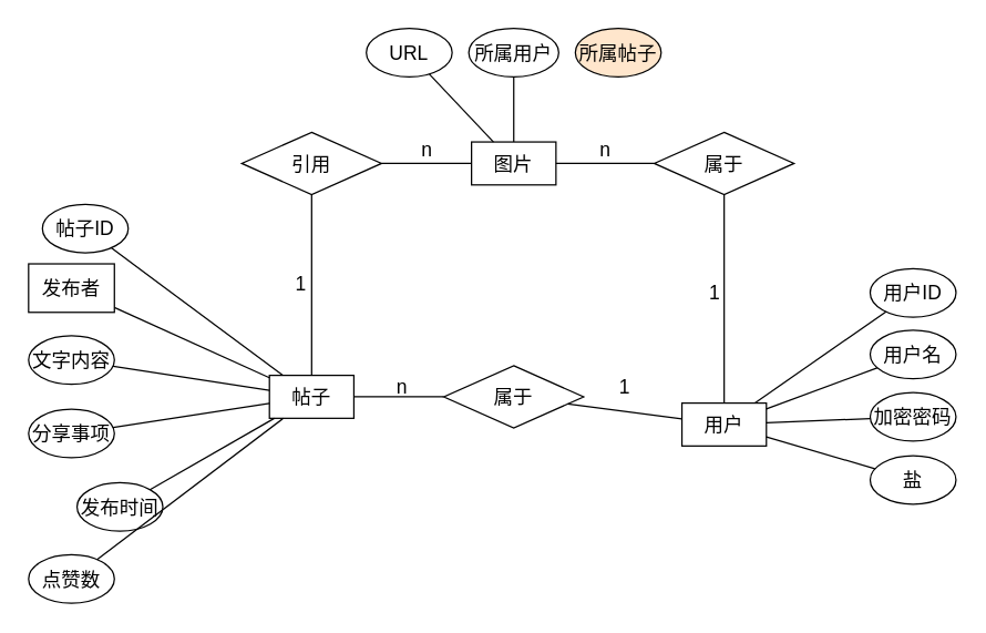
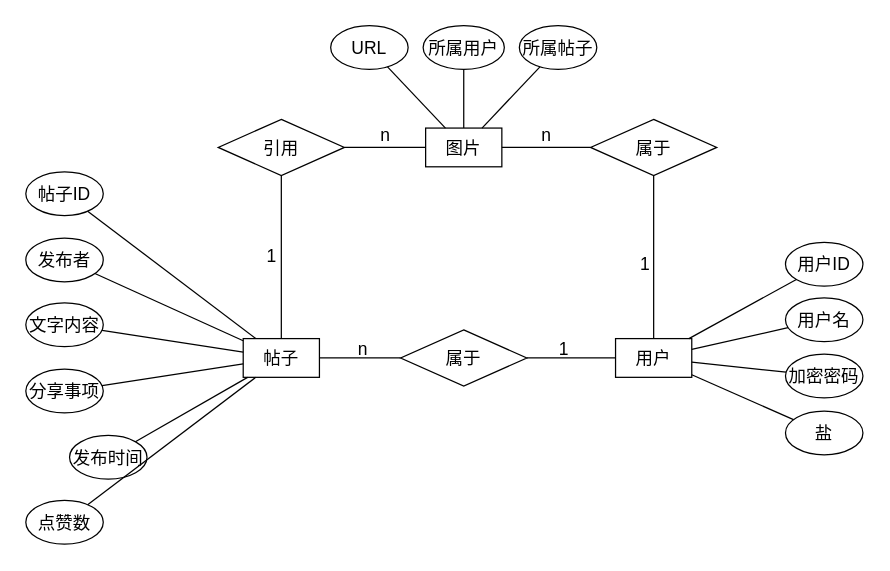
  <mxCell id="0" />
  <mxCell id="1" parent="0" />
  <mxCell id="2" value="n" style="text;html=1;strokeColor=none;fillColor=none;align=center;verticalAlign=middle;whiteSpace=wrap;rounded=0;fontSize=14;" parent="1" vertex="1"><mxGeometry x="260" y="263.5" width="60" height="30" as="geometry" /></mxCell>
- <mxCell id="3" value="用户" style="rounded=0;whiteSpace=wrap;html=1;fontSize=14;" parent="1" vertex="1"><mxGeometry x="492" y="290.5" width="61" height="31" as="geometry" /></mxCell>
+ <mxCell id="3" value="用户" style="rounded=0;whiteSpace=wrap;html=1;fontSize=14;" parent="1" vertex="1"><mxGeometry x="492" y="270.5" width="61" height="31" as="geometry" /></mxCell>
  <mxCell id="4" value="用户ID" style="ellipse;whiteSpace=wrap;html=1;fontSize=14;" parent="1" vertex="1"><mxGeometry x="628" y="193.5" width="62" height="35" as="geometry" /></mxCell>
  <mxCell id="5" value="用户名" style="ellipse;whiteSpace=wrap;html=1;fontSize=14;" parent="1" vertex="1"><mxGeometry x="628" y="238" width="62" height="35" as="geometry" /></mxCell>
  <mxCell id="6" value="加密密码" style="ellipse;whiteSpace=wrap;html=1;fontSize=14;" parent="1" vertex="1"><mxGeometry x="628" y="283" width="62" height="35" as="geometry" /></mxCell>
  <mxCell id="7" value="盐" style="ellipse;whiteSpace=wrap;html=1;fontSize=14;" parent="1" vertex="1"><mxGeometry x="628" y="328.5" width="62" height="35" as="geometry" /></mxCell>
  <mxCell id="8" value="" style="endArrow=none;html=1;rounded=0;fontSize=14;" parent="1" source="4" target="3" edge="1"><mxGeometry width="50" height="50" relative="1" as="geometry"><mxPoint x="459" y="332.5" as="sourcePoint" /><mxPoint x="509" y="282.5" as="targetPoint" /></mxGeometry></mxCell>
  <mxCell id="9" value="" style="endArrow=none;html=1;rounded=0;fontSize=14;" parent="1" source="5" target="3" edge="1"><mxGeometry width="50" height="50" relative="1" as="geometry"><mxPoint x="429.075" y="381.394" as="sourcePoint" /><mxPoint x="510.443" y="311.5" as="targetPoint" /></mxGeometry></mxCell>
  <mxCell id="10" value="" style="endArrow=none;html=1;rounded=0;fontSize=14;" parent="1" source="6" target="3" edge="1"><mxGeometry width="50" height="50" relative="1" as="geometry"><mxPoint x="499.044" y="378.836" as="sourcePoint" /><mxPoint x="522.998" y="311.5" as="targetPoint" /></mxGeometry></mxCell>
  <mxCell id="11" value="" style="endArrow=none;html=1;rounded=0;fontSize=14;" parent="1" source="7" target="3" edge="1"><mxGeometry width="50" height="50" relative="1" as="geometry"><mxPoint x="566.356" y="379.04" as="sourcePoint" /><mxPoint x="535.553" y="311.5" as="targetPoint" /></mxGeometry></mxCell>
  <mxCell id="12" value="属于" style="rhombus;whiteSpace=wrap;html=1;fontSize=14;" parent="1" vertex="1"><mxGeometry x="320" y="263.5" width="101" height="45" as="geometry" /></mxCell>
  <mxCell id="13" value="" style="endArrow=none;html=1;rounded=0;fontSize=14;" parent="1" source="12" target="3" edge="1"><mxGeometry width="50" height="50" relative="1" as="geometry"><mxPoint x="410" y="264.5" as="sourcePoint" /><mxPoint x="460" y="214.5" as="targetPoint" /></mxGeometry></mxCell>
  <mxCell id="14" value="" style="endArrow=none;html=1;rounded=0;startArrow=none;fontSize=14;" parent="1" source="16" target="12" edge="1"><mxGeometry width="50" height="50" relative="1" as="geometry"><mxPoint x="258" y="286" as="sourcePoint" /><mxPoint x="383" y="285.5" as="targetPoint" /></mxGeometry></mxCell>
  <mxCell id="15" value="1" style="text;html=1;strokeColor=none;fillColor=none;align=center;verticalAlign=middle;whiteSpace=wrap;rounded=0;fontSize=14;" parent="1" vertex="1"><mxGeometry x="421" y="263.5" width="60" height="30" as="geometry" /></mxCell>
  <mxCell id="16" value="帖子" style="rounded=0;whiteSpace=wrap;html=1;fontSize=14;" parent="1" vertex="1"><mxGeometry x="194" y="270.5" width="61" height="31" as="geometry" /></mxCell>
- <mxCell id="17" value="帖子ID" style="ellipse;whiteSpace=wrap;html=1;fontSize=14;" parent="1" vertex="1"><mxGeometry x="30" y="147" width="62" height="35" as="geometry" /></mxCell>
- <mxCell id="18" value="发布者" style="whiteSpace=wrap;html=1;fontSize=14;rounded=0;" parent="1" vertex="1"><mxGeometry x="20" y="190" width="62" height="35" as="geometry" /></mxCell>
+ <mxCell id="17" value="帖子ID" style="ellipse;whiteSpace=wrap;html=1;fontSize=14;" parent="1" vertex="1"><mxGeometry x="20" y="137" width="62" height="35" as="geometry" /></mxCell>
+ <mxCell id="18" value="发布者" style="ellipse;whiteSpace=wrap;html=1;fontSize=14;" parent="1" vertex="1"><mxGeometry x="20" y="190" width="62" height="35" as="geometry" /></mxCell>
  <mxCell id="19" value="文字内容" style="ellipse;whiteSpace=wrap;html=1;fontSize=14;" parent="1" vertex="1"><mxGeometry x="20" y="242" width="62" height="35" as="geometry" /></mxCell>
  <mxCell id="20" value="分享事项" style="ellipse;whiteSpace=wrap;html=1;fontSize=14;" parent="1" vertex="1"><mxGeometry x="20" y="295" width="62" height="35" as="geometry" /></mxCell>
  <mxCell id="21" value="发布时间" style="ellipse;whiteSpace=wrap;html=1;fontSize=14;" parent="1" vertex="1"><mxGeometry x="55" y="348" width="62" height="35" as="geometry" /></mxCell>
  <mxCell id="22" value="点赞数" style="ellipse;whiteSpace=wrap;html=1;fontSize=14;" parent="1" vertex="1"><mxGeometry x="20" y="400" width="62" height="35" as="geometry" /></mxCell>
  <mxCell id="23" value="" style="endArrow=none;html=1;rounded=0;fontSize=14;" parent="1" source="17" target="16" edge="1"><mxGeometry width="50" height="50" relative="1" as="geometry"><mxPoint x="451.605" y="381.596" as="sourcePoint" /><mxPoint x="535.822" y="311.5" as="targetPoint" /></mxGeometry></mxCell>
  <mxCell id="24" value="" style="endArrow=none;html=1;rounded=0;fontSize=14;" parent="1" source="18" target="16" edge="1"><mxGeometry width="50" height="50" relative="1" as="geometry"><mxPoint x="79.523" y="178.533" as="sourcePoint" /><mxPoint x="214.049" y="280.5" as="targetPoint" /></mxGeometry></mxCell>
  <mxCell id="25" value="" style="endArrow=none;html=1;rounded=0;fontSize=14;" parent="1" source="19" target="16" edge="1"><mxGeometry width="50" height="50" relative="1" as="geometry"><mxPoint x="85.104" y="228.504" as="sourcePoint" /><mxPoint x="204" y="282.2" as="targetPoint" /></mxGeometry></mxCell>
  <mxCell id="26" value="" style="endArrow=none;html=1;rounded=0;fontSize=14;" parent="1" source="20" target="16" edge="1"><mxGeometry width="50" height="50" relative="1" as="geometry"><mxPoint x="90.932" y="274.055" as="sourcePoint" /><mxPoint x="204" y="291.341" as="targetPoint" /></mxGeometry></mxCell>
  <mxCell id="27" value="" style="endArrow=none;html=1;rounded=0;fontSize=14;" parent="1" source="21" target="16" edge="1"><mxGeometry width="50" height="50" relative="1" as="geometry"><mxPoint x="90.932" y="317.945" as="sourcePoint" /><mxPoint x="204" y="300.659" as="targetPoint" /></mxGeometry></mxCell>
  <mxCell id="28" value="" style="endArrow=none;html=1;rounded=0;fontSize=14;" parent="1" source="22" target="16" edge="1"><mxGeometry width="50" height="50" relative="1" as="geometry"><mxPoint x="85.104" y="364.496" as="sourcePoint" /><mxPoint x="204" y="309.976" as="targetPoint" /></mxGeometry></mxCell>
  <mxCell id="29" value="图片" style="rounded=0;whiteSpace=wrap;html=1;fontSize=14;" parent="1" vertex="1"><mxGeometry x="340" y="102" width="61" height="31" as="geometry" /></mxCell>
  <mxCell id="30" value="URL" style="ellipse;whiteSpace=wrap;html=1;fontSize=14;" parent="1" vertex="1"><mxGeometry x="264" y="20" width="62" height="35" as="geometry" /></mxCell>
  <mxCell id="31" value="所属用户" style="ellipse;whiteSpace=wrap;html=1;fontSize=14;" parent="1" vertex="1"><mxGeometry x="338" y="20" width="65" height="35" as="geometry" /></mxCell>
  <mxCell id="32" value="" style="endArrow=none;html=1;rounded=0;fontSize=14;" parent="1" source="30" target="29" edge="1"><mxGeometry width="50" height="50" relative="1" as="geometry"><mxPoint x="80.559" y="172.517" as="sourcePoint" /><mxPoint x="215.049" y="274.5" as="targetPoint" /></mxGeometry></mxCell>
  <mxCell id="33" value="" style="endArrow=none;html=1;rounded=0;fontSize=14;" parent="1" source="31" target="29" edge="1"><mxGeometry width="50" height="50" relative="1" as="geometry"><mxPoint x="338.537" y="59.151" as="sourcePoint" /><mxPoint x="369.681" y="114" as="targetPoint" /></mxGeometry></mxCell>
  <mxCell id="34" value="属于" style="rhombus;whiteSpace=wrap;html=1;fontSize=14;" parent="1" vertex="1"><mxGeometry x="472" y="95" width="101" height="45" as="geometry" /></mxCell>
  <mxCell id="35" value="引用" style="rhombus;whiteSpace=wrap;html=1;fontSize=14;" parent="1" vertex="1"><mxGeometry x="174" y="95" width="101" height="45" as="geometry" /></mxCell>
  <mxCell id="36" value="" style="endArrow=none;html=1;rounded=0;startArrow=none;fontSize=14;" parent="1" source="35" target="16" edge="1"><mxGeometry width="50" height="50" relative="1" as="geometry"><mxPoint x="228" y="204" as="sourcePoint" /><mxPoint x="293" y="204" as="targetPoint" /></mxGeometry></mxCell>
  <mxCell id="37" value="" style="endArrow=none;html=1;rounded=0;startArrow=none;fontSize=14;" parent="1" source="35" target="29" edge="1"><mxGeometry width="50" height="50" relative="1" as="geometry"><mxPoint x="234.5" y="150" as="sourcePoint" /><mxPoint x="234.5" y="280.5" as="targetPoint" /></mxGeometry></mxCell>
  <mxCell id="38" value="" style="endArrow=none;html=1;rounded=0;startArrow=none;fontSize=14;" parent="1" source="34" target="29" edge="1"><mxGeometry width="50" height="50" relative="1" as="geometry"><mxPoint x="285" y="127.5" as="sourcePoint" /><mxPoint x="350" y="127.5" as="targetPoint" /></mxGeometry></mxCell>
  <mxCell id="39" value="" style="endArrow=none;html=1;rounded=0;startArrow=none;fontSize=14;" parent="1" source="34" target="3" edge="1"><mxGeometry width="50" height="50" relative="1" as="geometry"><mxPoint x="482" y="127.5" as="sourcePoint" /><mxPoint x="411" y="127.5" as="targetPoint" /></mxGeometry></mxCell>
  <mxCell id="40" value="n" style="text;html=1;strokeColor=none;fillColor=none;align=center;verticalAlign=middle;whiteSpace=wrap;rounded=0;fontSize=14;" vertex="1" parent="1"><mxGeometry x="278" y="93" width="60" height="30" as="geometry" /></mxCell>
  <mxCell id="41" value="1" style="text;html=1;strokeColor=none;fillColor=none;align=center;verticalAlign=middle;whiteSpace=wrap;rounded=0;fontSize=14;" vertex="1" parent="1"><mxGeometry x="187" y="190" width="60" height="30" as="geometry" /></mxCell>
  <mxCell id="42" value="1" style="text;html=1;strokeColor=none;fillColor=none;align=center;verticalAlign=middle;whiteSpace=wrap;rounded=0;fontSize=14;" vertex="1" parent="1"><mxGeometry x="486" y="196" width="60" height="30" as="geometry" /></mxCell>
  <mxCell id="43" value="n" style="text;html=1;strokeColor=none;fillColor=none;align=center;verticalAlign=middle;whiteSpace=wrap;rounded=0;fontSize=14;" vertex="1" parent="1"><mxGeometry x="407" y="93" width="60" height="30" as="geometry" /></mxCell>
- <mxCell id="44" value="所属帖子" style="ellipse;whiteSpace=wrap;html=1;fontSize=14;fillColor=#ffe6cc;" vertex="1" parent="1"><mxGeometry x="415" y="20" width="62" height="35" as="geometry" /></mxCell>
+ <mxCell id="44" value="所属帖子" style="ellipse;whiteSpace=wrap;html=1;fontSize=14;" vertex="1" parent="1"><mxGeometry x="415" y="20" width="62" height="35" as="geometry" /></mxCell>
+ <mxCell id="45" value="" style="endArrow=none;html=1;rounded=0;fontSize=14;" edge="1" parent="1" source="44" target="29"><mxGeometry width="50" height="50" relative="1" as="geometry"><mxPoint x="380.5" y="65" as="sourcePoint" /><mxPoint x="380.5" y="112" as="targetPoint" /></mxGeometry></mxCell>
